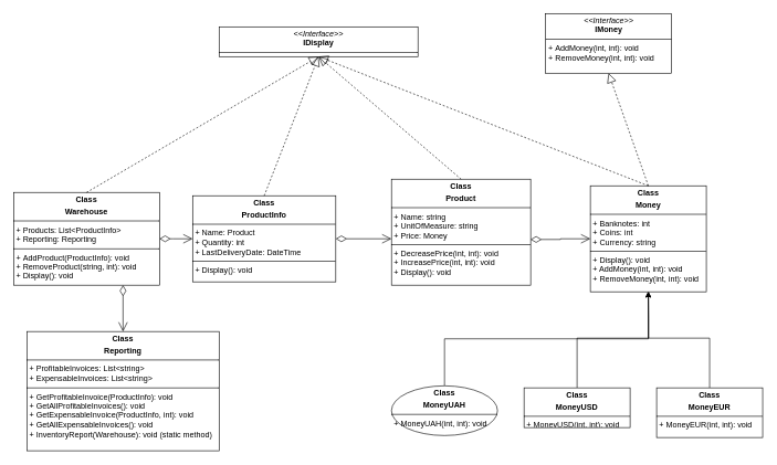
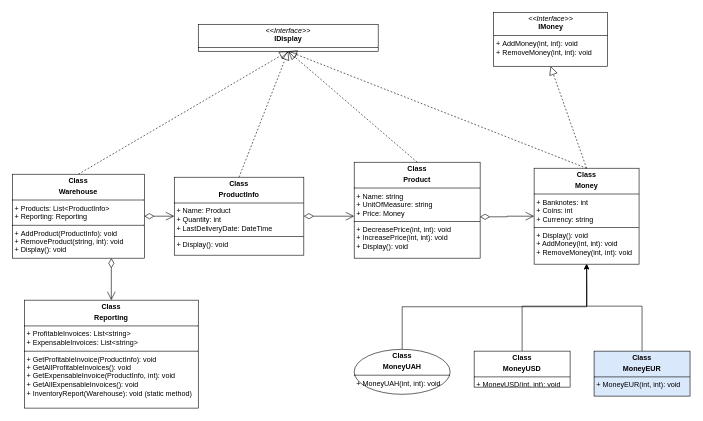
  <mxCell id="0" />
  <mxCell id="1" parent="0" />
  <mxCell id="2" value="&lt;p style=&quot;margin:0px;margin-top:4px;text-align:center;&quot;&gt;&lt;i&gt;&amp;lt;&amp;lt;Interface&amp;gt;&amp;gt;&lt;/i&gt;&lt;br&gt;&lt;b&gt;IMoney&lt;/b&gt;&lt;/p&gt;&lt;hr size=&quot;1&quot; style=&quot;border-style:solid;&quot;&gt;&lt;p style=&quot;margin:0px;margin-left:4px;&quot;&gt;&lt;span style=&quot;background-color: initial;&quot;&gt;+&amp;nbsp;&lt;/span&gt;&lt;span style=&quot;background-color: initial;&quot;&gt;AddMoney(int, int): void&lt;/span&gt;&lt;span style=&quot;background-color: initial;&quot;&gt;&lt;br&gt;&lt;/span&gt;&lt;/p&gt;&lt;p style=&quot;margin:0px;margin-left:4px;&quot;&gt;+ RemoveMoney(int, int): void&lt;/p&gt;" style="verticalAlign=top;align=left;overflow=fill;html=1;whiteSpace=wrap;" parent="1" vertex="1"><mxGeometry x="822.5" y="20" width="190" height="90" as="geometry" /></mxCell>
  <mxCell id="3" value="&lt;p style=&quot;margin:0px;margin-top:4px;text-align:center;&quot;&gt;&lt;b&gt;Class&lt;/b&gt;&lt;/p&gt;&lt;p style=&quot;margin:0px;margin-top:4px;text-align:center;&quot;&gt;&lt;b&gt;Money&lt;/b&gt;&lt;br&gt;&lt;/p&gt;&lt;hr size=&quot;1&quot; style=&quot;border-style:solid;&quot;&gt;&lt;p style=&quot;margin:0px;margin-left:4px;&quot;&gt;&lt;span style=&quot;background-color: initial;&quot;&gt;+&amp;nbsp;Banknotes: int&lt;/span&gt;&lt;br&gt;&lt;/p&gt;&lt;p style=&quot;margin:0px;margin-left:4px;&quot;&gt;+&amp;nbsp;Coins: int&lt;/p&gt;&lt;p style=&quot;margin:0px;margin-left:4px;&quot;&gt;+&amp;nbsp;Currency:&amp;nbsp;string&lt;/p&gt;&lt;hr size=&quot;1&quot; style=&quot;border-style:solid;&quot;&gt;&lt;p style=&quot;margin: 0px 0px 0px 4px;&quot;&gt;+ Display(): void&lt;/p&gt;&lt;p style=&quot;margin: 0px 0px 0px 4px;&quot;&gt;+ AddMoney(int, int): void&lt;/p&gt;&lt;p style=&quot;margin: 0px 0px 0px 4px;&quot;&gt;+ RemoveMoney(int, int): void&lt;/p&gt;" style="verticalAlign=top;align=left;overflow=fill;html=1;whiteSpace=wrap;" parent="1" vertex="1"><mxGeometry x="890" y="280" width="175" height="160" as="geometry" /></mxCell>
  <mxCell id="4" style="edgeStyle=orthogonalEdgeStyle;rounded=0;orthogonalLoop=1;jettySize=auto;html=1;exitX=0.5;exitY=0;exitDx=0;exitDy=0;entryX=0.5;entryY=1;entryDx=0;entryDy=0;" parent="1" source="5" target="3" edge="1"><mxGeometry relative="1" as="geometry" /></mxCell>
  <mxCell id="5" value="&lt;p style=&quot;margin:0px;margin-top:4px;text-align:center;&quot;&gt;&lt;b&gt;Class&lt;/b&gt;&lt;/p&gt;&lt;p style=&quot;margin:0px;margin-top:4px;text-align:center;&quot;&gt;&lt;b&gt;MoneyUAH&lt;/b&gt;&lt;/p&gt;&lt;hr size=&quot;1&quot; style=&quot;border-style:solid;&quot;&gt;&lt;p style=&quot;margin:0px;margin-left:4px;&quot;&gt;+ MoneyUAH(int, int): void&lt;/p&gt;" style="ellipse;verticalAlign=top;align=left;overflow=fill;html=1;whiteSpace=wrap;" parent="1" vertex="1"><mxGeometry x="590" y="582" width="160" height="75" as="geometry" /></mxCell>
  <mxCell id="6" style="edgeStyle=orthogonalEdgeStyle;rounded=0;orthogonalLoop=1;jettySize=auto;html=1;exitX=0.5;exitY=0;exitDx=0;exitDy=0;entryX=0.5;entryY=1;entryDx=0;entryDy=0;" parent="1" source="7" target="3" edge="1"><mxGeometry relative="1" as="geometry"><mxPoint x="870" y="484" as="sourcePoint" /><mxPoint x="975" y="334" as="targetPoint" /><Array as="points"><mxPoint x="870" y="510" /><mxPoint x="978" y="510" /><mxPoint x="978" y="480" /><mxPoint x="978" y="480" /></Array></mxGeometry></mxCell>
  <mxCell id="7" value="&lt;p style=&quot;margin:0px;margin-top:4px;text-align:center;&quot;&gt;&lt;b&gt;Class&lt;/b&gt;&lt;/p&gt;&lt;p style=&quot;margin:0px;margin-top:4px;text-align:center;&quot;&gt;&lt;b&gt;MoneyUSD&lt;/b&gt;&lt;br&gt;&lt;/p&gt;&lt;hr size=&quot;1&quot; style=&quot;border-style:solid;&quot;&gt;&lt;p style=&quot;margin:0px;margin-left:4px;&quot;&gt;+ MoneyUSD(int, int): void&lt;/p&gt;" style="verticalAlign=top;align=left;overflow=fill;html=1;whiteSpace=wrap;" parent="1" vertex="1"><mxGeometry x="790" y="585" width="160" height="60" as="geometry" /></mxCell>
  <mxCell id="8" style="edgeStyle=orthogonalEdgeStyle;rounded=0;orthogonalLoop=1;jettySize=auto;html=1;entryX=0.5;entryY=1;entryDx=0;entryDy=0;exitX=0.5;exitY=0;exitDx=0;exitDy=0;" parent="1" source="9" target="3" edge="1"><mxGeometry relative="1" as="geometry"><Array as="points"><mxPoint x="1070" y="510" /><mxPoint x="978" y="510" /></Array><mxPoint x="1070.059" y="391" as="sourcePoint" /><mxPoint x="917.5" y="341" as="targetPoint" /></mxGeometry></mxCell>
- <mxCell id="9" value="&lt;p style=&quot;margin:0px;margin-top:4px;text-align:center;&quot;&gt;&lt;b&gt;Class&lt;/b&gt;&lt;/p&gt;&lt;p style=&quot;margin:0px;margin-top:4px;text-align:center;&quot;&gt;&lt;b&gt;MoneyEUR&lt;/b&gt;&lt;br&gt;&lt;/p&gt;&lt;hr size=&quot;1&quot; style=&quot;border-style:solid;&quot;&gt;&lt;p style=&quot;margin:0px;margin-left:4px;&quot;&gt;+ MoneyEUR(int, int): void&lt;/p&gt;" style="verticalAlign=top;align=left;overflow=fill;html=1;whiteSpace=wrap;" parent="1" vertex="1"><mxGeometry x="990" y="585" width="160" height="75" as="geometry" /></mxCell>
+ <mxCell id="9" value="&lt;p style=&quot;margin:0px;margin-top:4px;text-align:center;&quot;&gt;&lt;b&gt;Class&lt;/b&gt;&lt;/p&gt;&lt;p style=&quot;margin:0px;margin-top:4px;text-align:center;&quot;&gt;&lt;b&gt;MoneyEUR&lt;/b&gt;&lt;br&gt;&lt;/p&gt;&lt;hr size=&quot;1&quot; style=&quot;border-style:solid;&quot;&gt;&lt;p style=&quot;margin:0px;margin-left:4px;&quot;&gt;+ MoneyEUR(int, int): void&lt;/p&gt;" style="verticalAlign=top;align=left;overflow=fill;html=1;whiteSpace=wrap;fillColor=#dae8fc;" parent="1" vertex="1"><mxGeometry x="990" y="585" width="160" height="75" as="geometry" /></mxCell>
  <mxCell id="10" value="&lt;p style=&quot;margin:0px;margin-top:4px;text-align:center;&quot;&gt;&lt;b&gt;Class&lt;/b&gt;&lt;/p&gt;&lt;p style=&quot;margin:0px;margin-top:4px;text-align:center;&quot;&gt;&lt;b&gt;Product&lt;/b&gt;&lt;br&gt;&lt;/p&gt;&lt;hr size=&quot;1&quot; style=&quot;border-style:solid;&quot;&gt;&lt;p style=&quot;margin:0px;margin-left:4px;&quot;&gt;+ Name:&amp;nbsp;string&lt;/p&gt;&lt;p style=&quot;margin:0px;margin-left:4px;&quot;&gt;+&amp;nbsp;UnitOfMeasure:&amp;nbsp;string&lt;/p&gt;&lt;p style=&quot;margin:0px;margin-left:4px;&quot;&gt;+&amp;nbsp;Price:&amp;nbsp;Money&lt;/p&gt;&lt;hr size=&quot;1&quot; style=&quot;border-style:solid;&quot;&gt;&lt;p style=&quot;margin:0px;margin-left:4px;&quot;&gt;&lt;span style=&quot;background-color: initial;&quot;&gt;+&amp;nbsp;DecreasePrice(int, int): void&lt;/span&gt;&lt;br&gt;&lt;/p&gt;&lt;p style=&quot;margin:0px;margin-left:4px;&quot;&gt;+&amp;nbsp;IncreasePrice(int, int): void&lt;br&gt;&lt;/p&gt;&lt;p style=&quot;margin:0px;margin-left:4px;&quot;&gt;+&amp;nbsp;Display(): void&lt;/p&gt;" style="verticalAlign=top;align=left;overflow=fill;html=1;whiteSpace=wrap;" parent="1" vertex="1"><mxGeometry x="590" y="270" width="210" height="160" as="geometry" /></mxCell>
  <mxCell id="11" value="&lt;p style=&quot;margin:0px;margin-top:4px;text-align:center;&quot;&gt;&lt;b&gt;Class&lt;/b&gt;&lt;/p&gt;&lt;p style=&quot;margin:0px;margin-top:4px;text-align:center;&quot;&gt;&lt;b&gt;ProductInfo&lt;/b&gt;&lt;br&gt;&lt;/p&gt;&lt;hr size=&quot;1&quot; style=&quot;border-style:solid;&quot;&gt;&lt;p style=&quot;margin:0px;margin-left:4px;&quot;&gt;+ Name:&amp;nbsp;Product&lt;/p&gt;&lt;p style=&quot;margin:0px;margin-left:4px;&quot;&gt;+&amp;nbsp;Quantity: int&lt;/p&gt;&lt;p style=&quot;margin:0px;margin-left:4px;&quot;&gt;+&amp;nbsp;LastDeliveryDate:&amp;nbsp;DateTime&lt;/p&gt;&lt;hr size=&quot;1&quot; style=&quot;border-style:solid;&quot;&gt;&lt;p style=&quot;margin:0px;margin-left:4px;&quot;&gt;&lt;span style=&quot;background-color: initial;&quot;&gt;+&amp;nbsp;Display(): void&lt;/span&gt;&lt;br&gt;&lt;/p&gt;" style="verticalAlign=top;align=left;overflow=fill;html=1;whiteSpace=wrap;" parent="1" vertex="1"><mxGeometry x="290" y="295" width="216" height="130" as="geometry" /></mxCell>
  <mxCell id="12" value="" style="endArrow=open;html=1;endSize=12;startArrow=diamondThin;startSize=14;startFill=0;edgeStyle=orthogonalEdgeStyle;align=left;verticalAlign=bottom;rounded=0;exitX=0.999;exitY=0.569;exitDx=0;exitDy=0;entryX=0;entryY=0.5;entryDx=0;entryDy=0;exitPerimeter=0;" parent="1" source="10" target="3" edge="1"><mxGeometry x="-1" y="3" relative="1" as="geometry"><mxPoint x="780.03" y="369.21" as="sourcePoint" /><mxPoint x="896.29" y="361.97" as="targetPoint" /><Array as="points" /></mxGeometry></mxCell>
  <mxCell id="13" value="" style="endArrow=block;dashed=1;endFill=0;endSize=12;html=1;rounded=0;exitX=0.5;exitY=0;exitDx=0;exitDy=0;entryX=0.5;entryY=1;entryDx=0;entryDy=0;" parent="1" source="3" target="2" edge="1"><mxGeometry width="160" relative="1" as="geometry"><mxPoint x="540" y="140" as="sourcePoint" /><mxPoint x="700" y="140" as="targetPoint" /></mxGeometry></mxCell>
  <mxCell id="14" value="&lt;p style=&quot;margin:0px;margin-top:4px;text-align:center;&quot;&gt;&lt;i&gt;&amp;lt;&amp;lt;Interface&amp;gt;&amp;gt;&lt;/i&gt;&lt;br&gt;&lt;b&gt;IDisplay&lt;/b&gt;&lt;/p&gt;&lt;hr size=&quot;1&quot; style=&quot;border-style:solid;&quot;&gt;&lt;p style=&quot;margin:0px;margin-left:4px;&quot;&gt;+ Display(): void&lt;br&gt;&lt;/p&gt;" style="verticalAlign=top;align=left;overflow=fill;html=1;whiteSpace=wrap;" vertex="1" parent="1"><mxGeometry x="330" y="40" width="300" height="45" as="geometry" /></mxCell>
  <mxCell id="15" value="&lt;p style=&quot;margin:0px;margin-top:4px;text-align:center;&quot;&gt;&lt;b&gt;Class&lt;/b&gt;&lt;/p&gt;&lt;p style=&quot;margin:0px;margin-top:4px;text-align:center;&quot;&gt;&lt;b&gt;Warehouse&lt;/b&gt;&lt;br&gt;&lt;/p&gt;&lt;hr size=&quot;1&quot; style=&quot;border-style:solid;&quot;&gt;&lt;p style=&quot;margin:0px;margin-left:4px;&quot;&gt;+&amp;nbsp;Products:&amp;nbsp;List&amp;lt;ProductInfo&amp;gt;&lt;/p&gt;&lt;p style=&quot;margin:0px;margin-left:4px;&quot;&gt;+&amp;nbsp;Reporting:&amp;nbsp;Reporting&lt;/p&gt;&lt;hr size=&quot;1&quot; style=&quot;border-style:solid;&quot;&gt;&lt;p style=&quot;margin:0px;margin-left:4px;&quot;&gt;+&amp;nbsp;AddProduct(ProductInfo): void&lt;/p&gt;&lt;p style=&quot;margin:0px;margin-left:4px;&quot;&gt;+&amp;nbsp;RemoveProduct(string, int): void&lt;/p&gt;&lt;p style=&quot;margin:0px;margin-left:4px;&quot;&gt;+&amp;nbsp;Display(): void&lt;/p&gt;" style="verticalAlign=top;align=left;overflow=fill;html=1;whiteSpace=wrap;" vertex="1" parent="1"><mxGeometry x="20" y="290" width="220" height="140" as="geometry" /></mxCell>
  <mxCell id="16" value="&lt;p style=&quot;margin:0px;margin-top:4px;text-align:center;&quot;&gt;&lt;b&gt;Class&lt;/b&gt;&lt;/p&gt;&lt;p style=&quot;margin:0px;margin-top:4px;text-align:center;&quot;&gt;&lt;b&gt;Reporting&lt;/b&gt;&lt;br&gt;&lt;/p&gt;&lt;hr size=&quot;1&quot; style=&quot;border-style:solid;&quot;&gt;&lt;p style=&quot;margin:0px;margin-left:4px;&quot;&gt;+&amp;nbsp;ProfitableInvoices:&amp;nbsp;List&amp;lt;string&amp;gt;&lt;/p&gt;&lt;p style=&quot;margin:0px;margin-left:4px;&quot;&gt;+&amp;nbsp;ExpensableInvoices:&amp;nbsp;List&amp;lt;string&amp;gt;&lt;/p&gt;&lt;hr size=&quot;1&quot; style=&quot;border-style:solid;&quot;&gt;&lt;p style=&quot;margin:0px;margin-left:4px;&quot;&gt;+&amp;nbsp;GetProfitableInvoice(ProductInfo): void&lt;/p&gt;&lt;p style=&quot;margin:0px;margin-left:4px;&quot;&gt;+&amp;nbsp;GetAllProfitableInvoices(): void&lt;/p&gt;&lt;p style=&quot;margin:0px;margin-left:4px;&quot;&gt;+&amp;nbsp;GetExpensableInvoice(ProductInfo, int): void&lt;/p&gt;&lt;p style=&quot;margin:0px;margin-left:4px;&quot;&gt;+&amp;nbsp;GetAllExpensableInvoices(): void&lt;/p&gt;&lt;p style=&quot;margin:0px;margin-left:4px;&quot;&gt;+&amp;nbsp;InventoryReport(Warehouse): void (static method)&lt;/p&gt;" style="verticalAlign=top;align=left;overflow=fill;html=1;whiteSpace=wrap;" vertex="1" parent="1"><mxGeometry x="40" y="500" width="290" height="180" as="geometry" /></mxCell>
  <mxCell id="17" value="" style="endArrow=block;dashed=1;endFill=0;endSize=12;html=1;rounded=0;exitX=0.5;exitY=0;exitDx=0;exitDy=0;entryX=0.5;entryY=1;entryDx=0;entryDy=0;" edge="1" parent="1" source="3" target="14"><mxGeometry width="160" relative="1" as="geometry"><mxPoint x="590" y="70" as="sourcePoint" /><mxPoint x="750" y="70" as="targetPoint" /><Array as="points" /></mxGeometry></mxCell>
  <mxCell id="18" value="" style="endArrow=open;html=1;endSize=12;startArrow=diamondThin;startSize=14;startFill=0;edgeStyle=orthogonalEdgeStyle;align=left;verticalAlign=bottom;rounded=0;exitX=1;exitY=0.5;exitDx=0;exitDy=0;" edge="1" parent="1" source="11"><mxGeometry x="-1" y="3" relative="1" as="geometry"><mxPoint x="456" y="254.41" as="sourcePoint" /><mxPoint x="590" y="360" as="targetPoint" /><Array as="points"><mxPoint x="590" y="360" /></Array></mxGeometry></mxCell>
  <mxCell id="19" value="" style="endArrow=open;html=1;endSize=12;startArrow=diamondThin;startSize=14;startFill=0;edgeStyle=orthogonalEdgeStyle;align=left;verticalAlign=bottom;rounded=0;exitX=1;exitY=0.5;exitDx=0;exitDy=0;entryX=0;entryY=0.5;entryDx=0;entryDy=0;" edge="1" parent="1" source="15" target="11"><mxGeometry x="-1" y="3" relative="1" as="geometry"><mxPoint x="190" y="380" as="sourcePoint" /><mxPoint x="305" y="380" as="targetPoint" /><Array as="points"><mxPoint x="260" y="360" /><mxPoint x="260" y="360" /></Array></mxGeometry></mxCell>
  <mxCell id="20" value="" style="endArrow=open;html=1;endSize=12;startArrow=diamondThin;startSize=14;startFill=0;edgeStyle=orthogonalEdgeStyle;align=left;verticalAlign=bottom;rounded=0;exitX=0.75;exitY=1;exitDx=0;exitDy=0;entryX=0.5;entryY=0;entryDx=0;entryDy=0;" edge="1" parent="1" source="15" target="16"><mxGeometry x="-1" y="3" relative="1" as="geometry"><mxPoint x="180" y="450" as="sourcePoint" /><mxPoint x="185" y="500" as="targetPoint" /><Array as="points" /></mxGeometry></mxCell>
  <mxCell id="21" value="" style="endArrow=block;dashed=1;endFill=0;endSize=12;html=1;rounded=0;exitX=0.5;exitY=0;exitDx=0;exitDy=0;entryX=0.5;entryY=1;entryDx=0;entryDy=0;" edge="1" parent="1" source="15" target="14"><mxGeometry width="160" relative="1" as="geometry"><mxPoint x="140" y="230" as="sourcePoint" /><mxPoint x="80" y="50" as="targetPoint" /></mxGeometry></mxCell>
  <mxCell id="22" value="" style="endArrow=block;dashed=1;endFill=0;endSize=12;html=1;rounded=0;exitX=0.5;exitY=0;exitDx=0;exitDy=0;entryX=0.5;entryY=1;entryDx=0;entryDy=0;" edge="1" parent="1" source="11" target="14"><mxGeometry width="160" relative="1" as="geometry"><mxPoint x="215" y="220" as="sourcePoint" /><mxPoint x="155" y="40" as="targetPoint" /></mxGeometry></mxCell>
  <mxCell id="23" value="" style="endArrow=block;dashed=1;endFill=0;endSize=12;html=1;rounded=0;exitX=0.5;exitY=0;exitDx=0;exitDy=0;entryX=0.5;entryY=1;entryDx=0;entryDy=0;" edge="1" parent="1" source="10" target="14"><mxGeometry width="160" relative="1" as="geometry"><mxPoint x="270" y="220" as="sourcePoint" /><mxPoint x="210" y="40" as="targetPoint" /></mxGeometry></mxCell>
